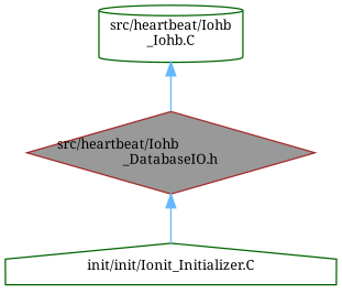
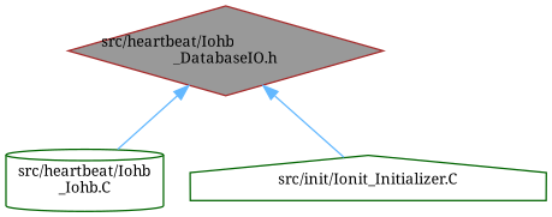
  digraph {
    fontname="Noto Serif"
    node [color=darkgreen fillcolor=white fontname="Noto Serif" fontsize=10 style=filled]
    edge [color=steelblue1 dir=back fontname="Noto Serif" fontsize=10 labelfontname=Helvetica labelfontsize=10 style=solid]
    n1 [color=brown fillcolor=grey60 fontcolor=black height=0.2 label="src/heartbeat/Iohb\l_DatabaseIO.h" shape=diamond width=0.4]
    n2 [height=0.2 label="src/heartbeat/Iohb\l_Iohb.C" shape=cylinder width=0.4]
-   n3 [height=0.2 label="init/init/Ionit_Initializer.C" shape=house width=0.4]
-   n2 -> n1
+   n3 [height=0.2 label="src/init/Ionit_Initializer.C" shape=house width=0.4]
+   n1 -> n2
    n1 -> n3
  }
